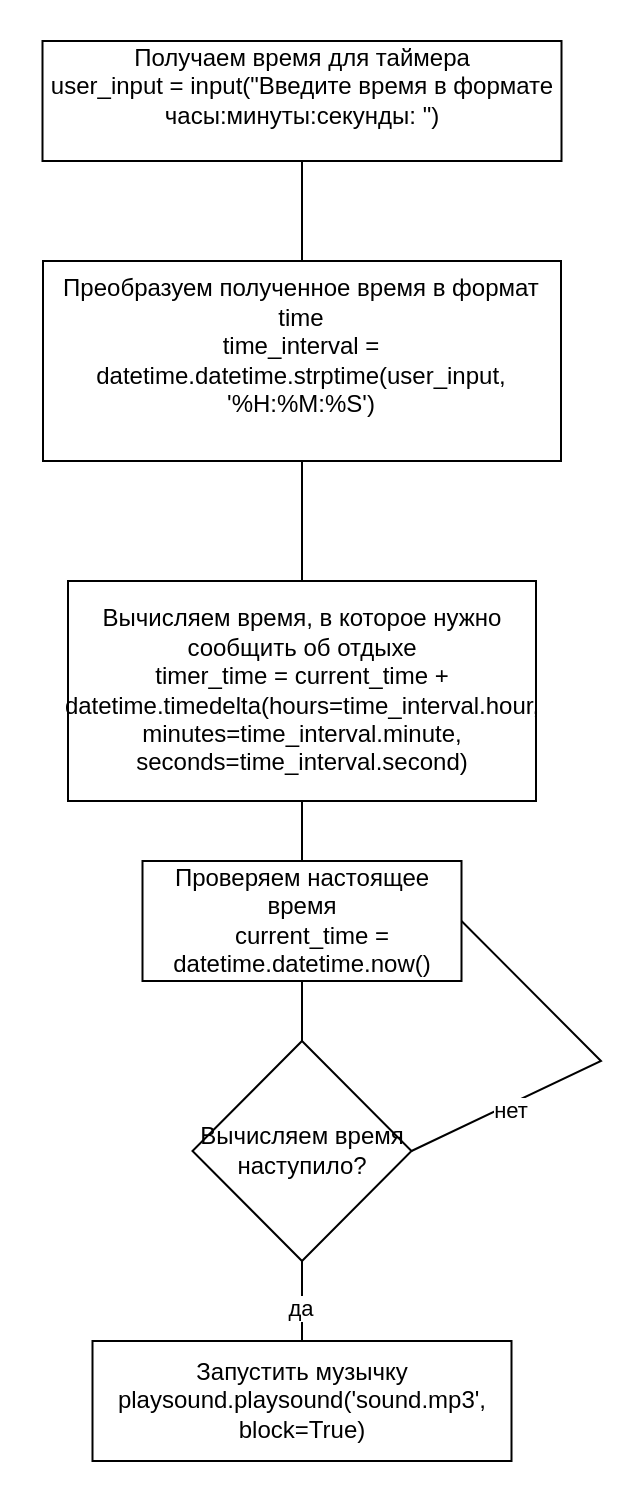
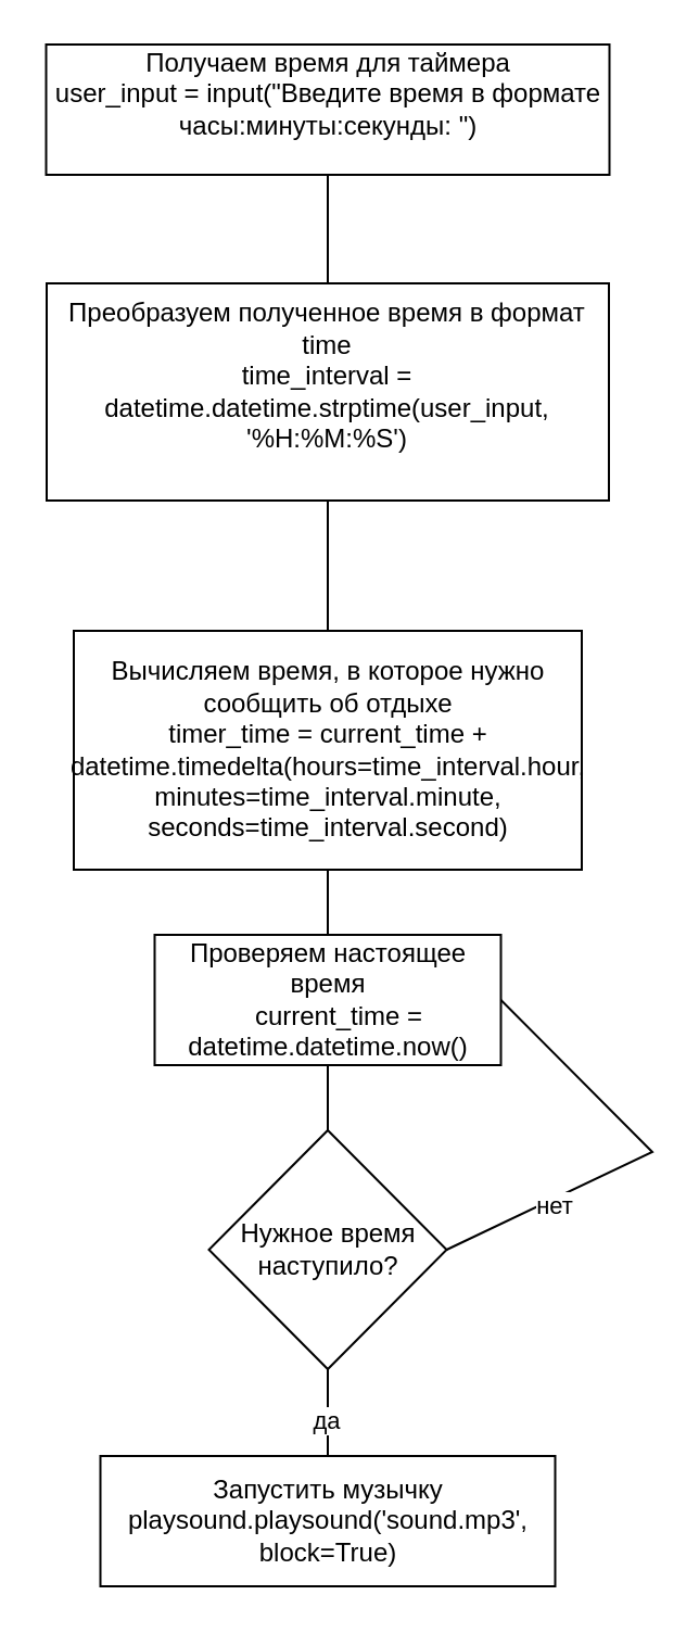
  <mxCell id="0" />
  <mxCell id="1" parent="0" />
  <mxCell id="2" value="Получаем время для таймера&lt;br&gt;&lt;div&gt;user_input = input(&quot;Введите время в формате часы:минуты:секунды: &quot;)&lt;/div&gt;&lt;div&gt;&lt;br&gt;&lt;/div&gt;" style="rounded=0;whiteSpace=wrap;html=1;" vertex="1" parent="1"><mxGeometry x="20.75" y="20" width="259.5" height="60" as="geometry" /></mxCell>
  <mxCell id="3" value="Преобразуем полученное время в формат time&lt;br&gt;&lt;div&gt;time_interval = datetime.datetime.strptime(user_input, '%H:%M:%S')&lt;/div&gt;&lt;div&gt;&lt;br&gt;&lt;/div&gt;" style="rounded=0;whiteSpace=wrap;html=1;" vertex="1" parent="1"><mxGeometry x="21" y="130" width="259" height="100" as="geometry" /></mxCell>
  <mxCell id="4" value="" style="endArrow=none;html=1;rounded=0;" edge="1" parent="1" source="3" target="2"><mxGeometry width="50" height="50" relative="1" as="geometry"><mxPoint x="120" y="290" as="sourcePoint" /><mxPoint x="170" y="240" as="targetPoint" /><Array as="points" /></mxGeometry></mxCell>
  <mxCell id="5" value="Вычисляем время, в которое нужно сообщить об отдыхе&lt;br&gt;timer_time = current_time + datetime.timedelta(hours=time_interval.hour, minutes=time_interval.minute, seconds=time_interval.second)" style="rounded=0;whiteSpace=wrap;html=1;" vertex="1" parent="1"><mxGeometry x="33.5" y="290" width="234" height="110" as="geometry" /></mxCell>
  <mxCell id="6" value="" style="endArrow=none;html=1;rounded=0;entryX=0.5;entryY=1;entryDx=0;entryDy=0;exitX=0.5;exitY=0;exitDx=0;exitDy=0;" edge="1" parent="1" source="5" target="3"><mxGeometry width="50" height="50" relative="1" as="geometry"><mxPoint x="120" y="290" as="sourcePoint" /><mxPoint x="170" y="240" as="targetPoint" /></mxGeometry></mxCell>
- <mxCell id="7" value="Вычисляем время наступило?" style="rhombus;whiteSpace=wrap;html=1;" vertex="1" parent="1"><mxGeometry x="95.75" y="520" width="109.5" height="110" as="geometry" /></mxCell>
+ <mxCell id="7" value="Нужное время наступило?" style="rhombus;whiteSpace=wrap;html=1;" vertex="1" parent="1"><mxGeometry x="95.75" y="520" width="109.5" height="110" as="geometry" /></mxCell>
  <mxCell id="8" value="Проверяем настоящее время&lt;br&gt;&amp;nbsp; &amp;nbsp;current_time = datetime.datetime.now()" style="rounded=0;whiteSpace=wrap;html=1;" vertex="1" parent="1"><mxGeometry x="70.75" y="430" width="159.5" height="60" as="geometry" /></mxCell>
  <mxCell id="9" value="" style="endArrow=none;html=1;rounded=0;entryX=0.5;entryY=1;entryDx=0;entryDy=0;exitX=0.5;exitY=0;exitDx=0;exitDy=0;" edge="1" parent="1" source="8" target="5"><mxGeometry width="50" height="50" relative="1" as="geometry"><mxPoint x="120" y="470" as="sourcePoint" /><mxPoint x="170" y="420" as="targetPoint" /></mxGeometry></mxCell>
  <mxCell id="10" value="" style="endArrow=none;html=1;rounded=0;entryX=0.5;entryY=1;entryDx=0;entryDy=0;exitX=0.5;exitY=0;exitDx=0;exitDy=0;" edge="1" parent="1" source="7" target="8"><mxGeometry width="50" height="50" relative="1" as="geometry"><mxPoint x="151" y="520" as="sourcePoint" /><mxPoint x="170" y="500" as="targetPoint" /></mxGeometry></mxCell>
  <mxCell id="11" value="" style="endArrow=none;html=1;rounded=0;exitX=1;exitY=0.5;exitDx=0;exitDy=0;entryX=1;entryY=0.5;entryDx=0;entryDy=0;" edge="1" parent="1" source="7" target="8"><mxGeometry width="50" height="50" relative="1" as="geometry"><mxPoint x="120" y="550" as="sourcePoint" /><mxPoint x="170" y="500" as="targetPoint" /><Array as="points"><mxPoint x="300" y="530" /></Array></mxGeometry></mxCell>
  <mxCell id="12" value="нет" style="edgeLabel;html=1;align=center;verticalAlign=middle;resizable=0;points=[];" vertex="1" connectable="0" parent="11"><mxGeometry x="-0.473" y="-2" relative="1" as="geometry"><mxPoint y="1" as="offset" /></mxGeometry></mxCell>
  <mxCell id="13" value="Запустить музычку&lt;br&gt;playsound.playsound('sound.mp3', block=True)" style="rounded=0;whiteSpace=wrap;html=1;" vertex="1" parent="1"><mxGeometry x="45.75" y="670" width="209.5" height="60" as="geometry" /></mxCell>
  <mxCell id="14" value="" style="endArrow=none;html=1;rounded=0;entryX=0.5;entryY=1;entryDx=0;entryDy=0;exitX=0.5;exitY=0;exitDx=0;exitDy=0;" edge="1" parent="1" source="13" target="7"><mxGeometry width="50" height="50" relative="1" as="geometry"><mxPoint x="120" y="670" as="sourcePoint" /><mxPoint x="170" y="620" as="targetPoint" /></mxGeometry></mxCell>
  <mxCell id="15" value="да" style="edgeLabel;html=1;align=center;verticalAlign=middle;resizable=0;points=[];" vertex="1" connectable="0" parent="14"><mxGeometry x="-0.133" y="1" relative="1" as="geometry"><mxPoint as="offset" /></mxGeometry></mxCell>
